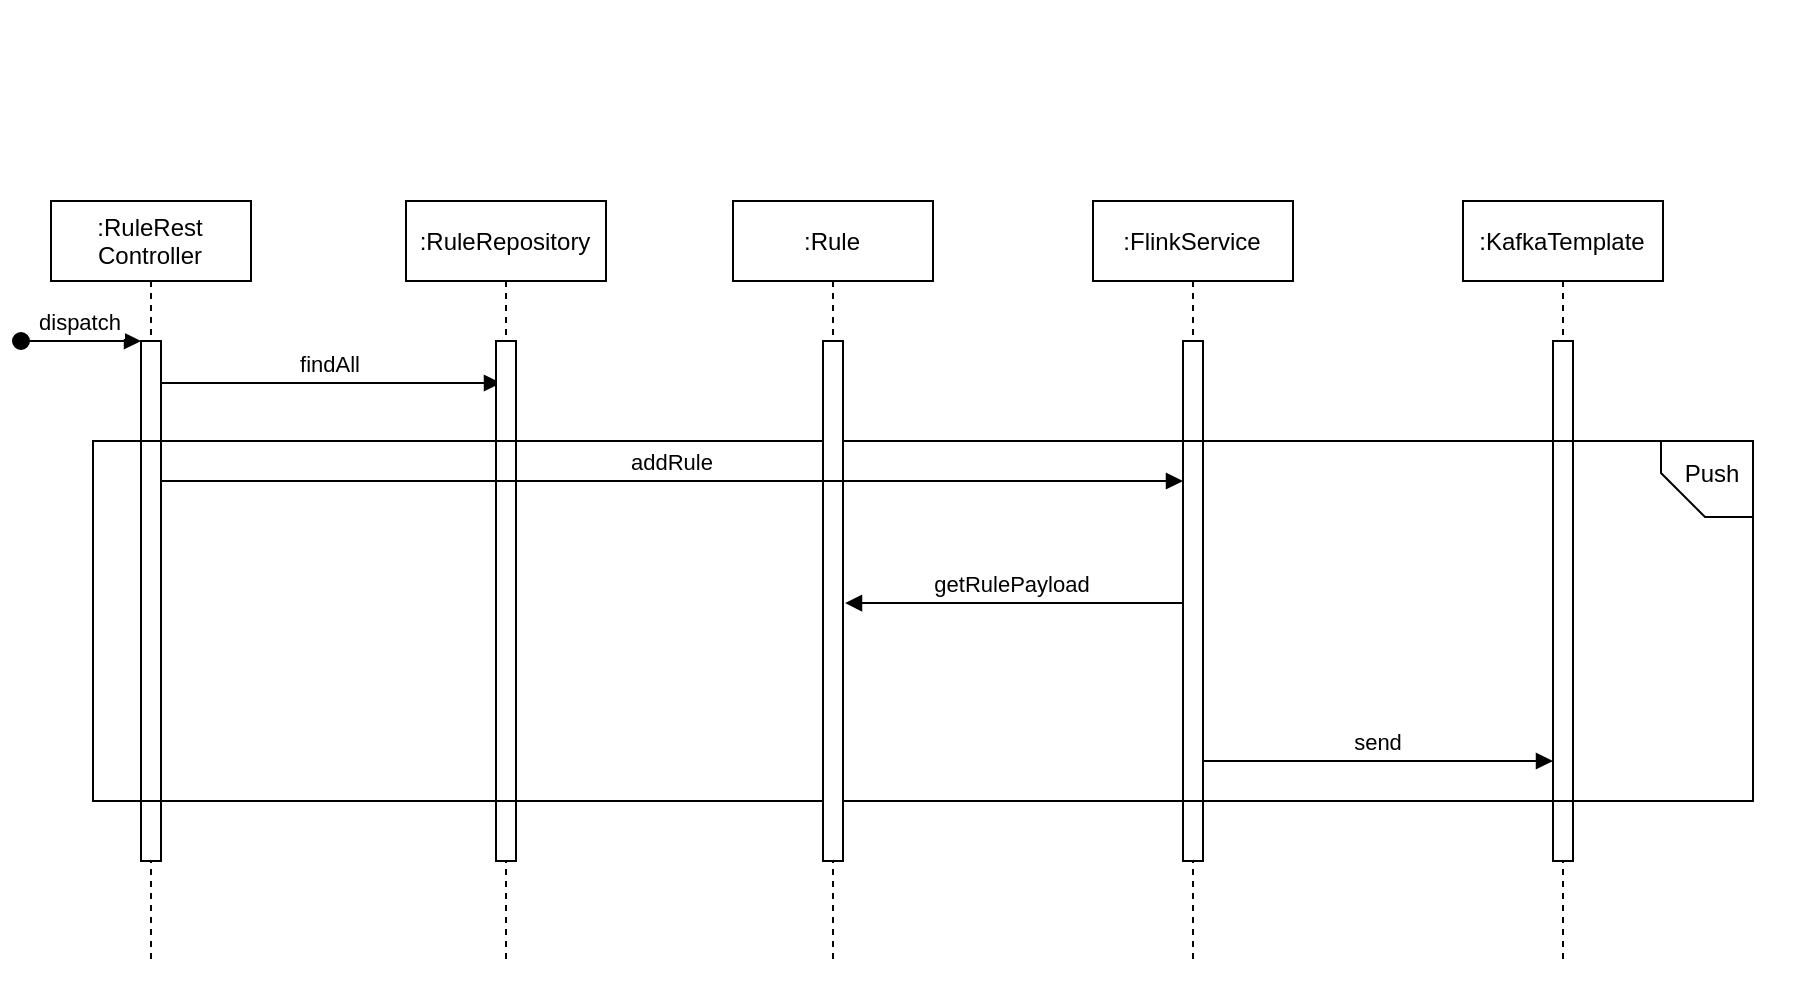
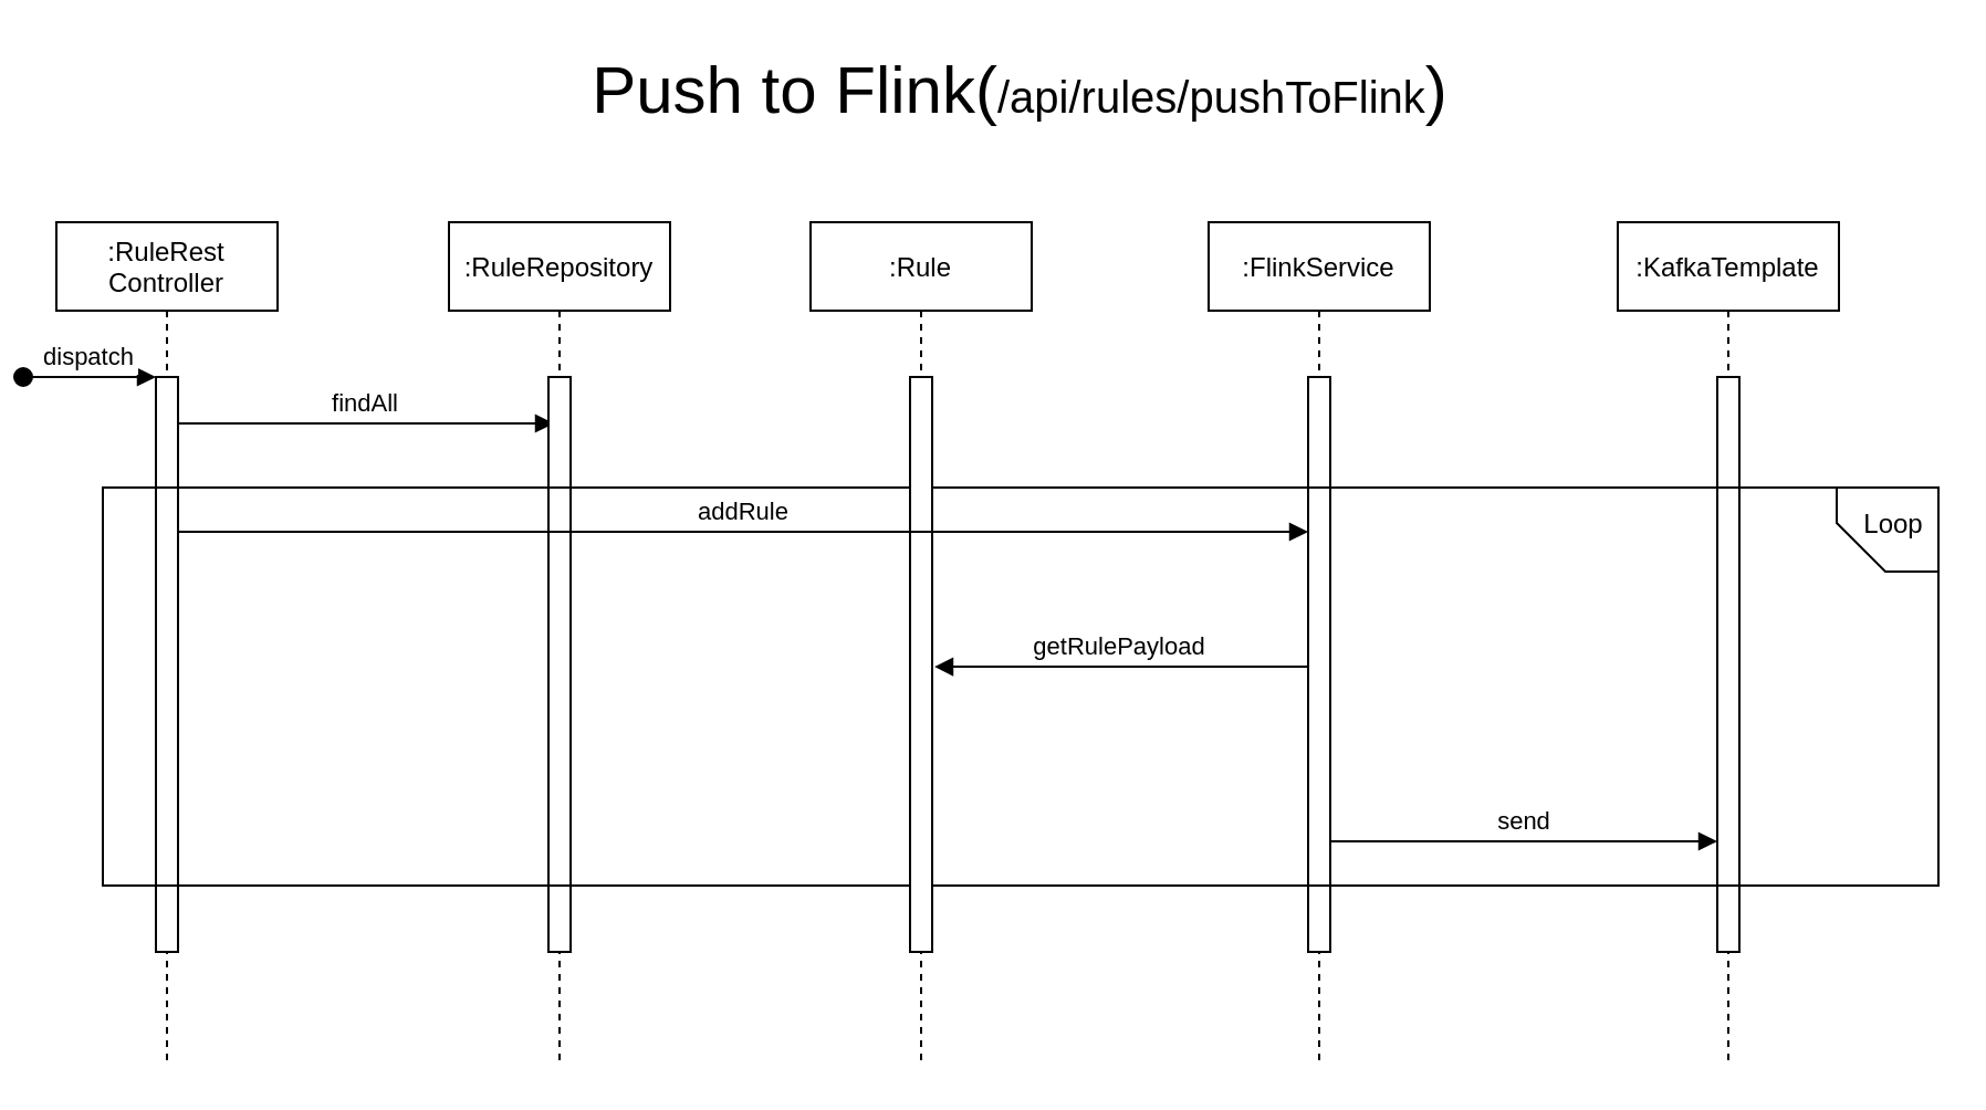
  <mxCell id="0" />
  <mxCell id="1" parent="0" />
+ <mxCell id="2" value="&lt;font style=&quot;font-size: 30px&quot;&gt;Push to Flink(&lt;/font&gt;&lt;font style=&quot;font-size: 20px&quot;&gt;/api/rules/pushToFlink&lt;/font&gt;&lt;font style=&quot;font-size: 30px&quot;&gt;)&lt;/font&gt;" style="text;html=1;strokeColor=none;fillColor=none;align=center;verticalAlign=middle;whiteSpace=wrap;rounded=0;" vertex="1" parent="1"><mxGeometry x="221" y="20" width="470" height="40" as="geometry" /></mxCell>
  <mxCell id="3" value=":RuleRest&#10;Controller" style="shape=umlLifeline;perimeter=lifelinePerimeter;container=1;collapsible=0;recursiveResize=0;rounded=0;shadow=0;strokeWidth=1;" vertex="1" parent="1"><mxGeometry x="20" y="100" width="100" height="380" as="geometry" /></mxCell>
  <mxCell id="4" value="" style="points=[];perimeter=orthogonalPerimeter;rounded=0;shadow=0;strokeWidth=1;" vertex="1" parent="3"><mxGeometry x="45" y="70" width="10" height="260" as="geometry" /></mxCell>
  <mxCell id="5" value="dispatch" style="verticalAlign=bottom;startArrow=oval;endArrow=block;startSize=8;shadow=0;strokeWidth=1;" edge="1" parent="3" target="4"><mxGeometry relative="1" as="geometry"><mxPoint x="-15" y="70" as="sourcePoint" /></mxGeometry></mxCell>
  <mxCell id="6" value="findAll" style="verticalAlign=bottom;endArrow=block;entryX=0;entryY=0;shadow=0;strokeWidth=1;" edge="1" parent="1"><mxGeometry relative="1" as="geometry"><mxPoint x="75" y="191" as="sourcePoint" /><mxPoint x="245" y="191" as="targetPoint" /></mxGeometry></mxCell>
  <mxCell id="7" value=":RuleRepository" style="shape=umlLifeline;perimeter=lifelinePerimeter;container=1;collapsible=0;recursiveResize=0;rounded=0;shadow=0;strokeWidth=1;" vertex="1" parent="1"><mxGeometry x="197.5" y="100" width="100" height="380" as="geometry" /></mxCell>
  <mxCell id="8" value="" style="points=[];perimeter=orthogonalPerimeter;rounded=0;shadow=0;strokeWidth=1;" vertex="1" parent="7"><mxGeometry x="45" y="70" width="10" height="260" as="geometry" /></mxCell>
  <mxCell id="9" value=":FlinkService" style="shape=umlLifeline;perimeter=lifelinePerimeter;container=1;collapsible=0;recursiveResize=0;rounded=0;shadow=0;strokeWidth=1;" vertex="1" parent="1"><mxGeometry x="541" y="100" width="100" height="380" as="geometry" /></mxCell>
  <mxCell id="10" value="" style="points=[];perimeter=orthogonalPerimeter;rounded=0;shadow=0;strokeWidth=1;" vertex="1" parent="9"><mxGeometry x="45" y="70" width="10" height="260" as="geometry" /></mxCell>
  <mxCell id="11" value=":KafkaTemplate" style="shape=umlLifeline;perimeter=lifelinePerimeter;container=1;collapsible=0;recursiveResize=0;rounded=0;shadow=0;strokeWidth=1;" vertex="1" parent="1"><mxGeometry x="726" y="100" width="100" height="380" as="geometry" /></mxCell>
  <mxCell id="12" value="" style="points=[];perimeter=orthogonalPerimeter;rounded=0;shadow=0;strokeWidth=1;" vertex="1" parent="11"><mxGeometry x="45" y="70" width="10" height="260" as="geometry" /></mxCell>
  <mxCell id="13" value="send" style="verticalAlign=bottom;endArrow=block;shadow=0;strokeWidth=1;" edge="1" parent="1"><mxGeometry relative="1" as="geometry"><mxPoint x="596" y="380" as="sourcePoint" /><mxPoint x="771" y="380" as="targetPoint" /></mxGeometry></mxCell>
  <mxCell id="14" value="" style="rounded=0;whiteSpace=wrap;html=1;strokeWidth=1;fillColor=none;" vertex="1" parent="1"><mxGeometry x="41" y="220" width="830" height="180" as="geometry" /></mxCell>
  <mxCell id="15" value=":Rule" style="shape=umlLifeline;perimeter=lifelinePerimeter;container=1;collapsible=0;recursiveResize=0;rounded=0;shadow=0;strokeWidth=1;" vertex="1" parent="1"><mxGeometry x="361" y="100" width="100" height="380" as="geometry" /></mxCell>
  <mxCell id="16" value="" style="points=[];perimeter=orthogonalPerimeter;rounded=0;shadow=0;strokeWidth=1;" vertex="1" parent="15"><mxGeometry x="45" y="70" width="10" height="260" as="geometry" /></mxCell>
  <mxCell id="17" value="getRulePayload" style="verticalAlign=bottom;endArrow=block;shadow=0;strokeWidth=1;entryX=1.1;entryY=0.504;entryDx=0;entryDy=0;entryPerimeter=0;" edge="1" parent="1" source="10" target="16"><mxGeometry relative="1" as="geometry"><mxPoint x="757.5" y="549" as="sourcePoint" /><mxPoint x="361" y="300" as="targetPoint" /></mxGeometry></mxCell>
  <mxCell id="18" value="addRule" style="verticalAlign=bottom;endArrow=block;shadow=0;strokeWidth=1;" edge="1" parent="1"><mxGeometry relative="1" as="geometry"><mxPoint x="75" y="240" as="sourcePoint" /><mxPoint x="586" y="240" as="targetPoint" /></mxGeometry></mxCell>
  <mxCell id="19" value="" style="shape=card;whiteSpace=wrap;html=1;strokeWidth=1;fillColor=none;rotation=-90;size=22;" vertex="1" parent="1"><mxGeometry x="829" y="216" width="38" height="46" as="geometry" /></mxCell>
- <mxCell id="20" value="Push" style="text;html=1;strokeColor=none;fillColor=none;align=center;verticalAlign=middle;whiteSpace=wrap;rounded=0;" vertex="1" parent="1"><mxGeometry x="831" y="227" width="40" height="20" as="geometry" /></mxCell>
+ <mxCell id="20" value="Loop" style="text;html=1;strokeColor=none;fillColor=none;align=center;verticalAlign=middle;whiteSpace=wrap;rounded=0;" vertex="1" parent="1"><mxGeometry x="831" y="227" width="40" height="20" as="geometry" /></mxCell>
